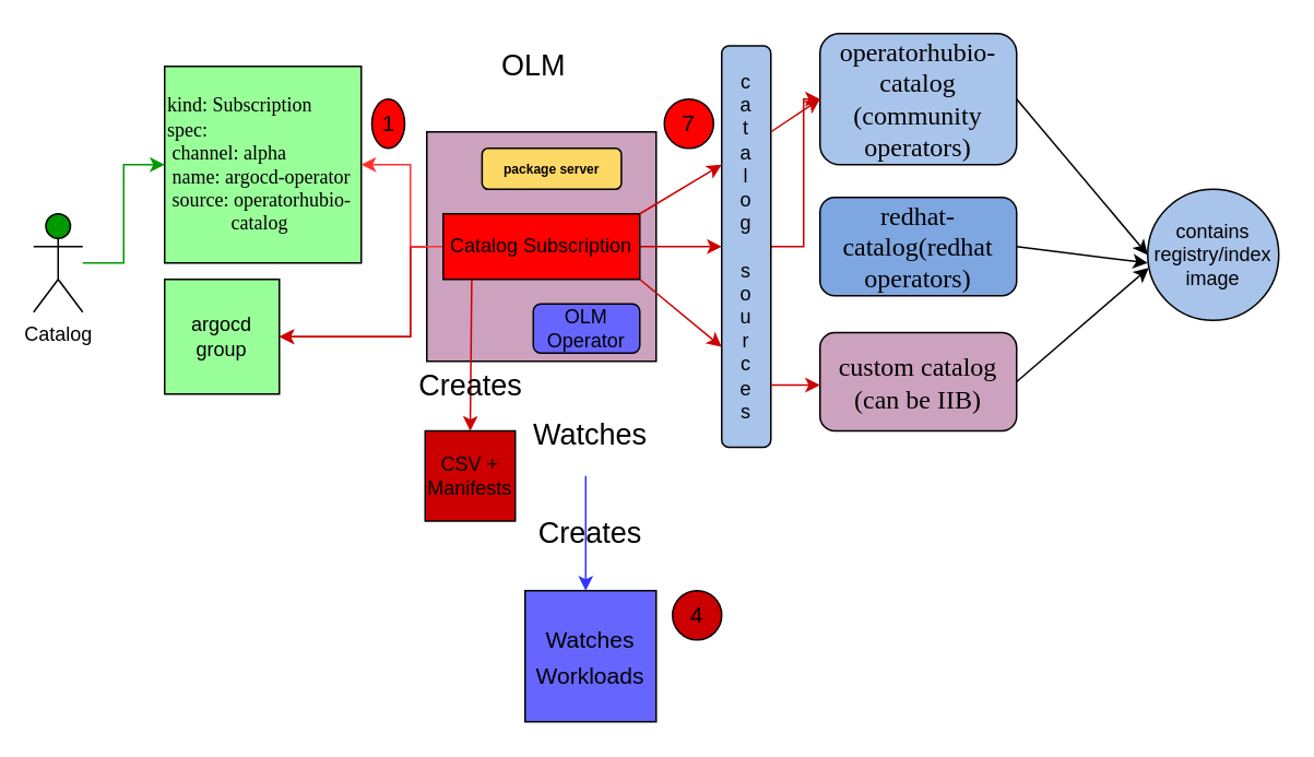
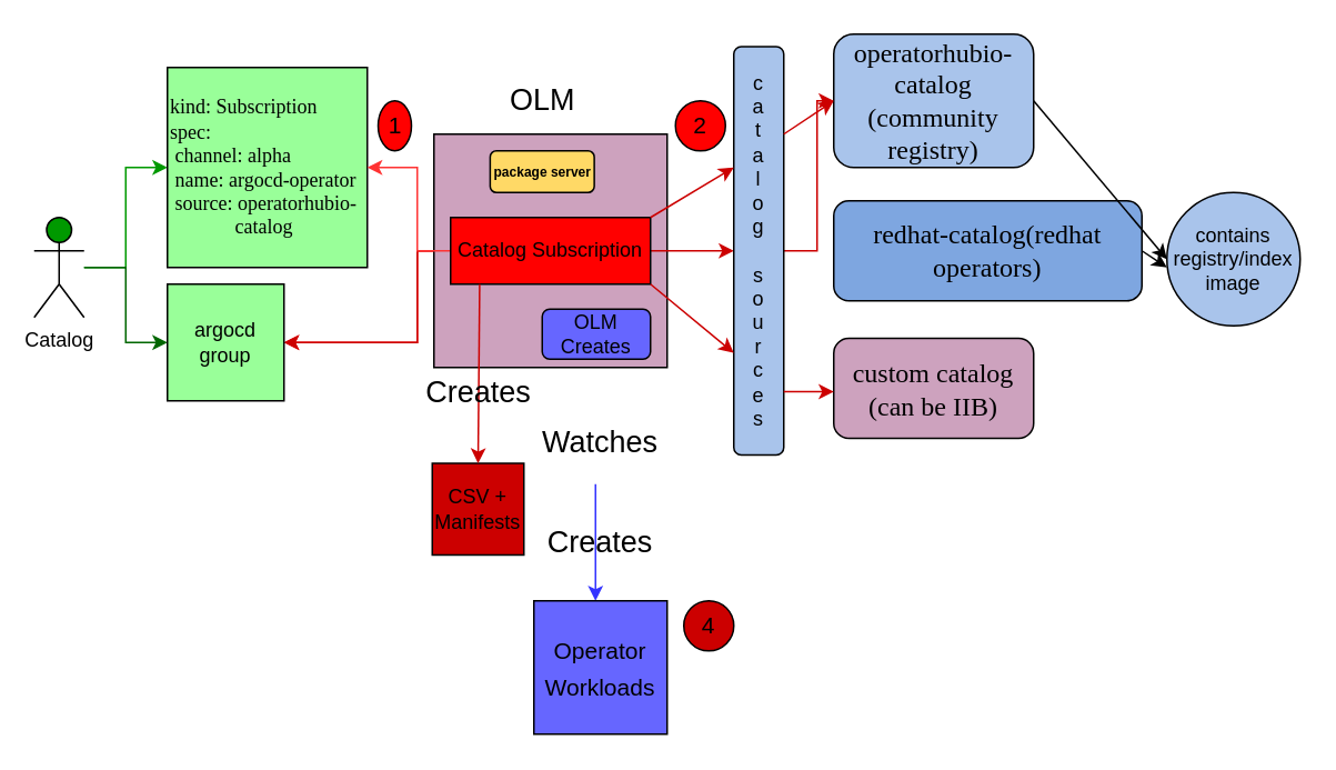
  <mxCell id="0" />
  <mxCell id="1" parent="0" />
- <mxCell id="2" value="&lt;span style=&quot;font-family: &amp;#34;times&amp;#34; ; font-size: medium&quot;&gt;operatorhubio-catalog &lt;br&gt;(community operators)&lt;/span&gt;" style="rounded=1;whiteSpace=wrap;html=1;fillColor=#A9C4EB;" vertex="1" parent="1"><mxGeometry x="500" y="20" width="120" height="80" as="geometry" /></mxCell>
- <mxCell id="3" value="&lt;span style=&quot;font-family: &amp;#34;times&amp;#34; ; font-size: medium&quot;&gt;redhat-catalog(redhat operators)&lt;/span&gt;" style="rounded=1;whiteSpace=wrap;html=1;fillColor=#7EA6E0;" vertex="1" parent="1"><mxGeometry x="500" y="120" width="120" height="60" as="geometry" /></mxCell>
+ <mxCell id="2" value="&lt;span style=&quot;font-family: &amp;#34;times&amp;#34; ; font-size: medium&quot;&gt;operatorhubio-catalog &lt;br&gt;(community registry)&lt;/span&gt;" style="rounded=1;whiteSpace=wrap;html=1;fillColor=#A9C4EB;" vertex="1" parent="1"><mxGeometry x="500" y="20" width="120" height="80" as="geometry" /></mxCell>
+ <mxCell id="3" value="&lt;span style=&quot;font-family: &amp;#34;times&amp;#34; ; font-size: medium&quot;&gt;redhat-catalog(redhat operators)&lt;/span&gt;" style="rounded=1;whiteSpace=wrap;html=1;fillColor=#7EA6E0;" vertex="1" parent="1"><mxGeometry x="500" y="120" width="185" height="60" as="geometry" /></mxCell>
  <mxCell id="4" value="&lt;span style=&quot;font-family: &amp;#34;times&amp;#34; ; font-size: medium&quot;&gt;custom catalog&lt;br&gt;(can be IIB)&lt;/span&gt;" style="rounded=1;whiteSpace=wrap;html=1;fillColor=#cda2be;" vertex="1" parent="1"><mxGeometry x="500" y="202.5" width="120" height="60" as="geometry" /></mxCell>
  <mxCell id="5" value="contains registry/index&lt;br&gt;image" style="ellipse;whiteSpace=wrap;html=1;fillColor=#A9C4EB;" vertex="1" parent="1"><mxGeometry x="700" y="115" width="80" height="80" as="geometry" /></mxCell>
  <mxCell id="6" value="" style="endArrow=classic;html=1;rounded=0;" edge="1" parent="1"><mxGeometry width="50" height="50" relative="1" as="geometry"><mxPoint x="620" y="60" as="sourcePoint" /><mxPoint x="700" y="155" as="targetPoint" /><Array as="points" /></mxGeometry></mxCell>
  <mxCell id="7" value="" style="endArrow=classic;html=1;rounded=0;exitX=1;exitY=0.5;exitDx=0;exitDy=0;" edge="1" parent="1" source="3"><mxGeometry width="50" height="50" relative="1" as="geometry"><mxPoint x="630" y="70" as="sourcePoint" /><mxPoint x="700" y="160" as="targetPoint" /><Array as="points" /></mxGeometry></mxCell>
- <mxCell id="8" value="" style="endArrow=classic;html=1;rounded=0;exitX=1;exitY=0.5;exitDx=0;exitDy=0;entryX=0.008;entryY=0.6;entryDx=0;entryDy=0;entryPerimeter=0;" edge="1" parent="1" source="4" target="5"><mxGeometry width="50" height="50" relative="1" as="geometry"><mxPoint x="630" y="170" as="sourcePoint" /><mxPoint x="700" y="160" as="targetPoint" /><Array as="points" /></mxGeometry></mxCell>
  <mxCell id="9" value="" style="edgeStyle=orthogonalEdgeStyle;rounded=0;orthogonalLoop=1;jettySize=auto;html=1;fontSize=12;strokeColor=#009900;" edge="1" parent="1" source="11" target="12"><mxGeometry relative="1" as="geometry" /></mxCell>
+ <mxCell id="10" value="" style="edgeStyle=orthogonalEdgeStyle;rounded=0;orthogonalLoop=1;jettySize=auto;html=1;fontSize=12;strokeColor=#006600;" edge="1" parent="1" source="11" target="22"><mxGeometry relative="1" as="geometry" /></mxCell>
  <mxCell id="11" value="Catalog" style="shape=umlActor;verticalLabelPosition=bottom;verticalAlign=top;html=1;outlineConnect=0;fillColor=#009900;" vertex="1" parent="1"><mxGeometry x="20" y="130" width="30" height="60" as="geometry" /></mxCell>
  <mxCell id="12" value="&lt;span style=&quot;font-family: &amp;#34;times&amp;#34;&quot;&gt;&lt;font style=&quot;font-size: 12px&quot;&gt;kind: Subscription&lt;br&gt;spec: &lt;br&gt;&amp;nbsp;channel: alpha &lt;br&gt;&amp;nbsp;name: argocd-operator &lt;br&gt;&amp;nbsp;source: operatorhubio-&amp;nbsp; &amp;nbsp; &amp;nbsp; &amp;nbsp; &amp;nbsp; &amp;nbsp; &amp;nbsp; &amp;nbsp;catalog&amp;nbsp;&lt;/font&gt;&lt;/span&gt;" style="whiteSpace=wrap;html=1;aspect=fixed;align=left;fillColor=#99FF99;" vertex="1" parent="1"><mxGeometry x="100" y="40" width="120" height="120" as="geometry" /></mxCell>
- <mxCell id="13" value="CSV + Manifests" style="whiteSpace=wrap;html=1;aspect=fixed;fontSize=12;fillColor=#CC0000;" vertex="1" parent="1"><mxGeometry x="259" y="262.5" width="55" height="55" as="geometry" /></mxCell>
+ <mxCell id="13" value="CSV + Manifests" style="whiteSpace=wrap;html=1;aspect=fixed;fontSize=12;fillColor=#CC0000;" vertex="1" parent="1"><mxGeometry x="259" y="277.5" width="55" height="55" as="geometry" /></mxCell>
  <mxCell id="14" value="" style="edgeStyle=orthogonalEdgeStyle;rounded=0;orthogonalLoop=1;jettySize=auto;html=1;fontSize=12;strokeColor=#FF0000;" edge="1" parent="1" target="22"><mxGeometry relative="1" as="geometry"><mxPoint x="260" y="170" as="sourcePoint" /><Array as="points"><mxPoint x="260" y="150" /><mxPoint x="250" y="150" /><mxPoint x="250" y="205" /></Array></mxGeometry></mxCell>
  <mxCell id="15" value="" style="edgeStyle=orthogonalEdgeStyle;rounded=0;orthogonalLoop=1;jettySize=auto;html=1;fontSize=18;strokeColor=#CC0000;" edge="1" parent="1" source="16" target="22"><mxGeometry relative="1" as="geometry"><Array as="points"><mxPoint x="250" y="150" /><mxPoint x="250" y="205" /></Array></mxGeometry></mxCell>
  <mxCell id="16" value="" style="whiteSpace=wrap;html=1;aspect=fixed;fontSize=12;fillColor=#CDA2BE;" vertex="1" parent="1"><mxGeometry x="260" y="80" width="140" height="140" as="geometry" /></mxCell>
- <mxCell id="17" value="OLM Operator" style="rounded=1;whiteSpace=wrap;html=1;fontSize=12;fillColor=#6666FF;" vertex="1" parent="1"><mxGeometry x="325" y="185" width="65" height="30" as="geometry" /></mxCell>
+ <mxCell id="17" value="OLM Creates" style="rounded=1;whiteSpace=wrap;html=1;fontSize=12;fillColor=#6666FF;" vertex="1" parent="1"><mxGeometry x="325" y="185" width="65" height="30" as="geometry" /></mxCell>
  <mxCell id="18" value="" style="edgeStyle=orthogonalEdgeStyle;rounded=0;orthogonalLoop=1;jettySize=auto;html=1;fontSize=12;strokeColor=#FF3333;fontStyle=1" edge="1" parent="1" source="20" target="12"><mxGeometry relative="1" as="geometry"><Array as="points"><mxPoint x="250" y="150" /><mxPoint x="250" y="100" /></Array></mxGeometry></mxCell>
  <mxCell id="19" value="" style="edgeStyle=orthogonalEdgeStyle;rounded=0;orthogonalLoop=1;jettySize=auto;html=1;fontSize=14;strokeColor=#CC0000;fillColor=#FF0000;" edge="1" parent="1" source="20" target="31"><mxGeometry relative="1" as="geometry"><Array as="points"><mxPoint x="430" y="150" /><mxPoint x="430" y="150" /></Array></mxGeometry></mxCell>
  <mxCell id="20" value="Catalog Subscription" style="rounded=1;whiteSpace=wrap;html=1;fontSize=12;fillColor=#FF0000;arcSize=0;" vertex="1" parent="1"><mxGeometry x="270" y="130" width="120" height="40" as="geometry" /></mxCell>
- <mxCell id="21" value="&lt;b&gt;package server&lt;/b&gt;" style="rounded=1;whiteSpace=wrap;html=1;fontSize=8;fillColor=#FFD966;" vertex="1" parent="1"><mxGeometry x="293.75" y="90" width="85" height="25" as="geometry" /></mxCell>
+ <mxCell id="21" value="&lt;b&gt;package server&lt;/b&gt;" style="rounded=1;whiteSpace=wrap;html=1;fontSize=8;fillColor=#FFD966;" vertex="1" parent="1"><mxGeometry x="293.75" y="90" width="62.5" height="25" as="geometry" /></mxCell>
  <mxCell id="22" value="&lt;font style=&quot;font-size: 12px&quot;&gt;argocd group&lt;/font&gt;" style="whiteSpace=wrap;html=1;aspect=fixed;fontSize=8;fillColor=#99FF99;" vertex="1" parent="1"><mxGeometry x="100" y="170" width="70" height="70" as="geometry" /></mxCell>
- <mxCell id="23" value="&lt;font style=&quot;font-size: 18px&quot;&gt;OLM&lt;/font&gt;" style="text;html=1;align=center;verticalAlign=middle;resizable=0;points=[];autosize=1;strokeColor=none;fillColor=none;fontSize=12;" vertex="1" parent="1"><mxGeometry x="300" y="30" width="50" height="20" as="geometry" /></mxCell>
+ <mxCell id="23" value="&lt;font style=&quot;font-size: 18px&quot;&gt;OLM&lt;/font&gt;" style="text;html=1;align=center;verticalAlign=middle;resizable=0;points=[];autosize=1;strokeColor=none;fillColor=none;fontSize=12;" vertex="1" parent="1"><mxGeometry x="300" y="50" width="50" height="20" as="geometry" /></mxCell>
  <mxCell id="24" value="" style="endArrow=classic;html=1;rounded=0;fontSize=18;strokeColor=#CC0000;entryX=0.5;entryY=0;entryDx=0;entryDy=0;exitX=0.196;exitY=0.643;exitDx=0;exitDy=0;exitPerimeter=0;" edge="1" parent="1" source="16" target="13"><mxGeometry width="50" height="50" relative="1" as="geometry"><mxPoint x="370" y="240" as="sourcePoint" /><mxPoint x="420" y="190" as="targetPoint" /></mxGeometry></mxCell>
  <mxCell id="25" value="Creates" style="text;html=1;strokeColor=none;fillColor=none;align=center;verticalAlign=middle;whiteSpace=wrap;rounded=0;fontSize=18;" vertex="1" parent="1"><mxGeometry x="256.5" y="220" width="60" height="30" as="geometry" /></mxCell>
  <mxCell id="26" value="Watches" style="text;html=1;strokeColor=none;fillColor=none;align=center;verticalAlign=middle;whiteSpace=wrap;rounded=0;fontSize=18;" vertex="1" parent="1"><mxGeometry x="330" y="250" width="60" height="30" as="geometry" /></mxCell>
  <mxCell id="27" value="" style="endArrow=classic;html=1;rounded=0;fontSize=18;strokeColor=#3333FF;" edge="1" parent="1"><mxGeometry width="50" height="50" relative="1" as="geometry"><mxPoint x="357" y="290" as="sourcePoint" /><mxPoint x="357" y="360" as="targetPoint" /></mxGeometry></mxCell>
  <mxCell id="28" value="Creates" style="text;html=1;strokeColor=none;fillColor=none;align=center;verticalAlign=middle;whiteSpace=wrap;rounded=0;fontSize=18;" vertex="1" parent="1"><mxGeometry x="330" y="310" width="60" height="30" as="geometry" /></mxCell>
- <mxCell id="29" value="&lt;font style=&quot;font-size: 14px&quot;&gt;Watches&lt;/font&gt;&lt;br&gt;&lt;font style=&quot;font-size: 14px&quot;&gt;Workloads&lt;/font&gt;" style="whiteSpace=wrap;html=1;aspect=fixed;fontSize=18;fillColor=#6666FF;" vertex="1" parent="1"><mxGeometry x="320" y="360" width="80" height="80" as="geometry" /></mxCell>
+ <mxCell id="29" value="&lt;font style=&quot;font-size: 14px&quot;&gt;Operator&lt;/font&gt;&lt;br&gt;&lt;font style=&quot;font-size: 14px&quot;&gt;Workloads&lt;/font&gt;" style="whiteSpace=wrap;html=1;aspect=fixed;fontSize=18;fillColor=#6666FF;" vertex="1" parent="1"><mxGeometry x="320" y="360" width="80" height="80" as="geometry" /></mxCell>
  <mxCell id="30" value="" style="edgeStyle=orthogonalEdgeStyle;rounded=0;orthogonalLoop=1;jettySize=auto;html=1;fontSize=14;strokeColor=#CC0000;" edge="1" parent="1" source="31" target="2"><mxGeometry relative="1" as="geometry" /></mxCell>
  <mxCell id="31" value="c&lt;br&gt;a&lt;br&gt;t&lt;br&gt;a&lt;br&gt;l&lt;br&gt;o&lt;br&gt;g&lt;br&gt;&lt;br&gt;s&lt;br&gt;o&lt;br&gt;u&lt;br&gt;r&lt;br&gt;c&lt;br&gt;e&lt;br&gt;s" style="rounded=1;whiteSpace=wrap;html=1;fillColor=#A9C4EB;" vertex="1" parent="1"><mxGeometry x="440" y="27.5" width="30" height="245" as="geometry" /></mxCell>
  <mxCell id="32" value="" style="endArrow=classic;html=1;rounded=0;fontSize=14;strokeColor=#CC0000;" edge="1" parent="1"><mxGeometry width="50" height="50" relative="1" as="geometry"><mxPoint x="390" y="130" as="sourcePoint" /><mxPoint x="440" y="100" as="targetPoint" /></mxGeometry></mxCell>
  <mxCell id="33" value="" style="endArrow=classic;html=1;rounded=0;fontSize=14;strokeColor=#CC0000;fillColor=#CC0000;" edge="1" parent="1"><mxGeometry width="50" height="50" relative="1" as="geometry"><mxPoint x="470" y="80" as="sourcePoint" /><mxPoint x="500" y="60" as="targetPoint" /></mxGeometry></mxCell>
  <mxCell id="34" value="" style="endArrow=classic;html=1;rounded=0;fontSize=14;strokeColor=#CC0000;entryX=0;entryY=0.75;entryDx=0;entryDy=0;exitX=1;exitY=1;exitDx=0;exitDy=0;fillColor=#FF0000;" edge="1" parent="1" source="20" target="31"><mxGeometry width="50" height="50" relative="1" as="geometry"><mxPoint x="400" y="140" as="sourcePoint" /><mxPoint x="450" y="110" as="targetPoint" /></mxGeometry></mxCell>
  <mxCell id="35" value="" style="edgeStyle=orthogonalEdgeStyle;rounded=0;orthogonalLoop=1;jettySize=auto;html=1;fontSize=14;strokeColor=#CC0000;" edge="1" parent="1"><mxGeometry relative="1" as="geometry"><mxPoint x="470" y="234.5" as="sourcePoint" /><mxPoint x="500" y="235" as="targetPoint" /></mxGeometry></mxCell>
  <mxCell id="36" value="1" style="ellipse;whiteSpace=wrap;html=1;aspect=fixed;fontSize=14;fillColor=#FF0000;" vertex="1" parent="1"><mxGeometry x="226.5" y="60" width="20" height="30" as="geometry" /></mxCell>
- <mxCell id="37" value="7" style="ellipse;whiteSpace=wrap;html=1;aspect=fixed;fontSize=14;fillColor=#FF0000;" vertex="1" parent="1"><mxGeometry x="405" y="60" width="30" height="30" as="geometry" /></mxCell>
+ <mxCell id="37" value="2" style="ellipse;whiteSpace=wrap;html=1;aspect=fixed;fontSize=14;fillColor=#FF0000;" vertex="1" parent="1"><mxGeometry x="405" y="60" width="30" height="30" as="geometry" /></mxCell>
  <mxCell id="38" value="4" style="ellipse;whiteSpace=wrap;html=1;aspect=fixed;fontSize=14;fillColor=#cc0000;" vertex="1" parent="1"><mxGeometry x="410" y="360" width="30" height="30" as="geometry" /></mxCell>
